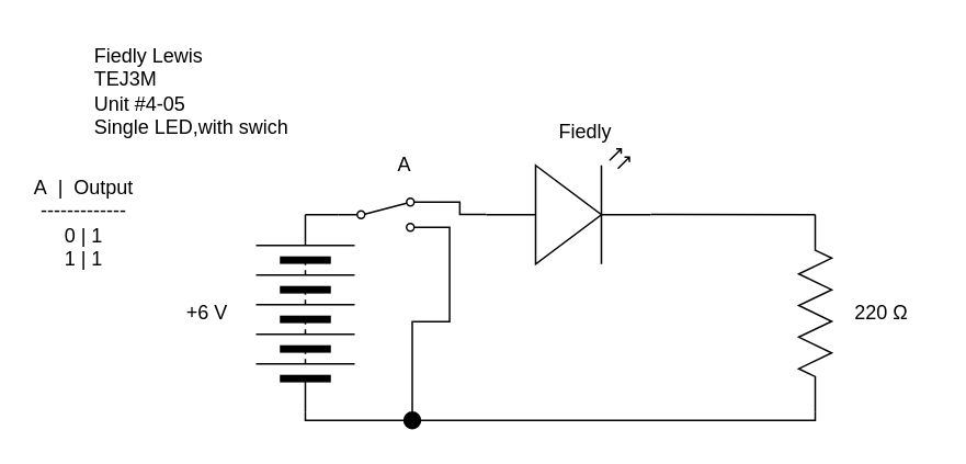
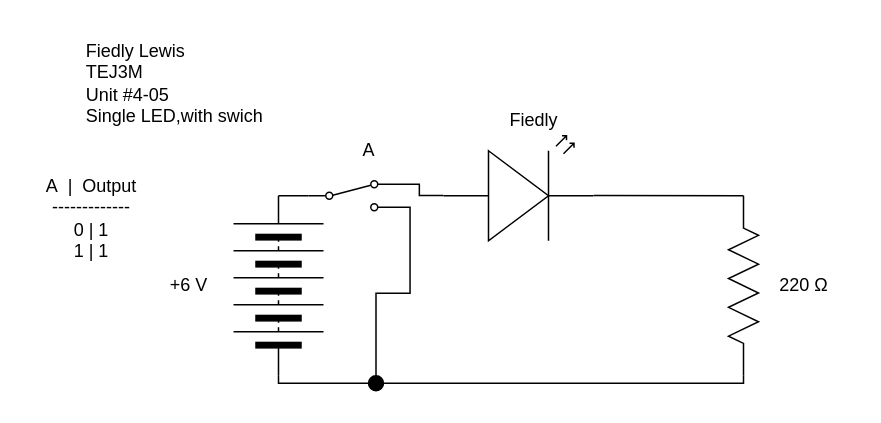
  <mxCell id="0" />
  <mxCell id="1" parent="0" />
  <mxCell id="2" value="Fiedly Lewis&lt;br&gt;TEJ3M&lt;br&gt;Unit #4-05&lt;br&gt;Single LED,with swich" style="text;html=1;align=left;verticalAlign=middle;resizable=0;points=[];autosize=1;strokeColor=none;fillColor=none;" parent="1" vertex="1"><mxGeometry x="55" y="20" width="140" height="70" as="geometry" /></mxCell>
  <mxCell id="3" value="" style="pointerEvents=1;verticalLabelPosition=bottom;shadow=0;dashed=0;align=center;html=1;verticalAlign=top;shape=mxgraph.electrical.miscellaneous.batteryStack;direction=north;" parent="1" vertex="1"><mxGeometry x="155" y="130" width="60" height="120" as="geometry" /></mxCell>
  <mxCell id="4" style="edgeStyle=none;html=1;" parent="1" source="5" edge="1"><mxGeometry relative="1" as="geometry"><mxPoint x="485" y="130" as="targetPoint" /></mxGeometry></mxCell>
  <mxCell id="5" value="" style="pointerEvents=1;verticalLabelPosition=bottom;shadow=0;dashed=0;align=center;html=1;verticalAlign=top;shape=mxgraph.electrical.resistors.resistor_2;direction=south;" parent="1" vertex="1"><mxGeometry x="485" y="130" width="20" height="120" as="geometry" /></mxCell>
  <mxCell id="6" style="edgeStyle=none;html=1;exitX=1;exitY=0.57;exitDx=0;exitDy=0;exitPerimeter=0;entryX=0;entryY=0.5;entryDx=0;entryDy=0;entryPerimeter=0;endArrow=none;endFill=0;" parent="1" source="8" target="5" edge="1"><mxGeometry relative="1" as="geometry" /></mxCell>
  <mxCell id="7" style="edgeStyle=orthogonalEdgeStyle;html=1;exitX=0;exitY=0.57;exitDx=0;exitDy=0;exitPerimeter=0;entryX=1;entryY=0.12;entryDx=0;entryDy=0;rounded=0;endArrow=none;endFill=0;" edge="1" parent="1" source="8" target="13"><mxGeometry relative="1" as="geometry" /></mxCell>
  <mxCell id="8" value="" style="verticalLabelPosition=bottom;shadow=0;dashed=0;align=center;html=1;verticalAlign=top;shape=mxgraph.electrical.opto_electronics.led_2;pointerEvents=1;direction=east;" parent="1" vertex="1"><mxGeometry x="295" y="90" width="100" height="70" as="geometry" /></mxCell>
  <mxCell id="9" value="+6 V" style="text;html=1;align=center;verticalAlign=middle;resizable=0;points=[];autosize=1;strokeColor=none;fillColor=none;" parent="1" vertex="1"><mxGeometry x="100" y="175" width="50" height="30" as="geometry" /></mxCell>
  <mxCell id="10" value="220 Ω" style="text;html=1;align=center;verticalAlign=middle;resizable=0;points=[];autosize=1;strokeColor=none;fillColor=none;" parent="1" vertex="1"><mxGeometry x="505" y="175" width="60" height="30" as="geometry" /></mxCell>
  <mxCell id="11" style="edgeStyle=orthogonalEdgeStyle;rounded=0;html=1;exitX=0;exitY=0.5;exitDx=0;exitDy=0;entryX=1;entryY=0.5;entryDx=0;entryDy=0;endArrow=none;endFill=0;" edge="1" parent="1" source="13" target="3"><mxGeometry relative="1" as="geometry"><Array as="points"><mxPoint x="195" y="130" /><mxPoint x="195" y="130" /></Array></mxGeometry></mxCell>
  <mxCell id="12" style="edgeStyle=orthogonalEdgeStyle;rounded=0;html=1;exitX=1;exitY=0.88;exitDx=0;exitDy=0;entryX=0.5;entryY=0;entryDx=0;entryDy=0;endArrow=none;endFill=0;" edge="1" parent="1" source="13" target="16"><mxGeometry relative="1" as="geometry" /></mxCell>
  <mxCell id="13" value="" style="shape=mxgraph.electrical.electro-mechanical.twoWaySwitch;aspect=fixed;elSwitchState=2;direction=east;" vertex="1" parent="1"><mxGeometry x="205" y="120" width="57.69" height="20" as="geometry" /></mxCell>
  <mxCell id="14" style="edgeStyle=orthogonalEdgeStyle;rounded=0;html=1;exitX=0;exitY=0.5;exitDx=0;exitDy=0;entryX=0;entryY=0.5;entryDx=0;entryDy=0;endArrow=none;endFill=0;" edge="1" parent="1" source="16" target="3"><mxGeometry relative="1" as="geometry"><Array as="points"><mxPoint x="185" y="255" /></Array></mxGeometry></mxCell>
  <mxCell id="15" style="edgeStyle=orthogonalEdgeStyle;rounded=0;html=1;exitX=1;exitY=0.5;exitDx=0;exitDy=0;entryX=1;entryY=0.5;entryDx=0;entryDy=0;entryPerimeter=0;endArrow=none;endFill=0;" edge="1" parent="1" source="16" target="5"><mxGeometry relative="1" as="geometry"><Array as="points"><mxPoint x="495" y="255" /></Array></mxGeometry></mxCell>
  <mxCell id="16" value="" style="ellipse;whiteSpace=wrap;html=1;aspect=fixed;strokeColor=#000000;fillColor=#000000;" vertex="1" parent="1"><mxGeometry x="245" y="250" width="10" height="10" as="geometry" /></mxCell>
- <mxCell id="17" value="A&amp;nbsp; |&amp;nbsp; Output&lt;br&gt;-------------&lt;br&gt;0 | 1&lt;br&gt;1 | 1" style="text;html=1;align=center;verticalAlign=middle;resizable=0;points=[];autosize=1;strokeColor=none;fillColor=none;" vertex="1" parent="1"><mxGeometry x="10" y="100" width="80" height="70" as="geometry" /></mxCell>
+ <mxCell id="17" value="A&amp;nbsp; |&amp;nbsp; Output&lt;br&gt;-------------&lt;br&gt;0 | 1&lt;br&gt;1 | 1" style="text;html=1;align=center;verticalAlign=middle;resizable=0;points=[];autosize=1;strokeColor=none;fillColor=none;" vertex="1" parent="1"><mxGeometry x="20" y="110" width="80" height="70" as="geometry" /></mxCell>
  <mxCell id="18" value="A" style="text;html=1;align=center;verticalAlign=middle;resizable=0;points=[];autosize=1;strokeColor=none;fillColor=none;" vertex="1" parent="1"><mxGeometry x="230" y="85" width="30" height="30" as="geometry" /></mxCell>
  <mxCell id="19" value="Fiedly" style="text;html=1;align=center;verticalAlign=middle;resizable=0;points=[];autosize=1;strokeColor=none;fillColor=none;" vertex="1" parent="1"><mxGeometry x="325" y="65" width="60" height="30" as="geometry" /></mxCell>
